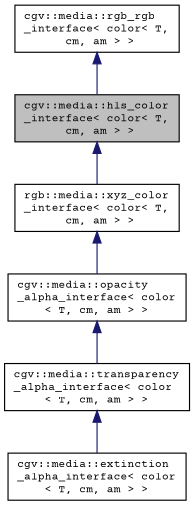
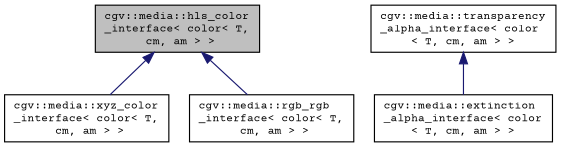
  digraph {
    fontname="Courier Prime"
    node [color=black fontname="Courier Prime" fontsize=10 shape=record]
    edge [color=midnightblue dir=back fontname="Courier Prime" fontsize=10 labelfontname=Helvetica labelfontsize=10 style=solid]
    n1 [fillcolor=grey75 fontcolor=black height=0.2 label="cgv::media::hls_color\l_interface\< color\< T,\l cm, am \> \>" style=filled width=0.4]
-   n2 [height=0.2 label="rgb::media::xyz_color\l_interface\< color\< T,\l cm, am \> \>" width=0.4]
-   n3 [height=0.2 label="cgv::media::opacity\l_alpha_interface\< color\l\< T, cm, am \> \>" width=0.4]
+   n2 [height=0.2 label="cgv::media::xyz_color\l_interface\< color\< T,\l cm, am \> \>" width=0.4]
    n4 [height=0.2 label="cgv::media::rgb_rgb\l_interface\< color\< T,\l cm, am \> \>" width=0.4]
    n5 [height=0.2 label="cgv::media::transparency\l_alpha_interface\< color\l\< T, cm, am \> \>" width=0.4]
    n6 [height=0.2 label="cgv::media::extinction\l_alpha_interface\< color\l\< T, cm, am \> \>" width=0.4]
    n1 -> n2
-   n2 -> n3
-   n3 -> n5
-   n4 -> n1
+   n1 -> n4
    n5 -> n6
  }
